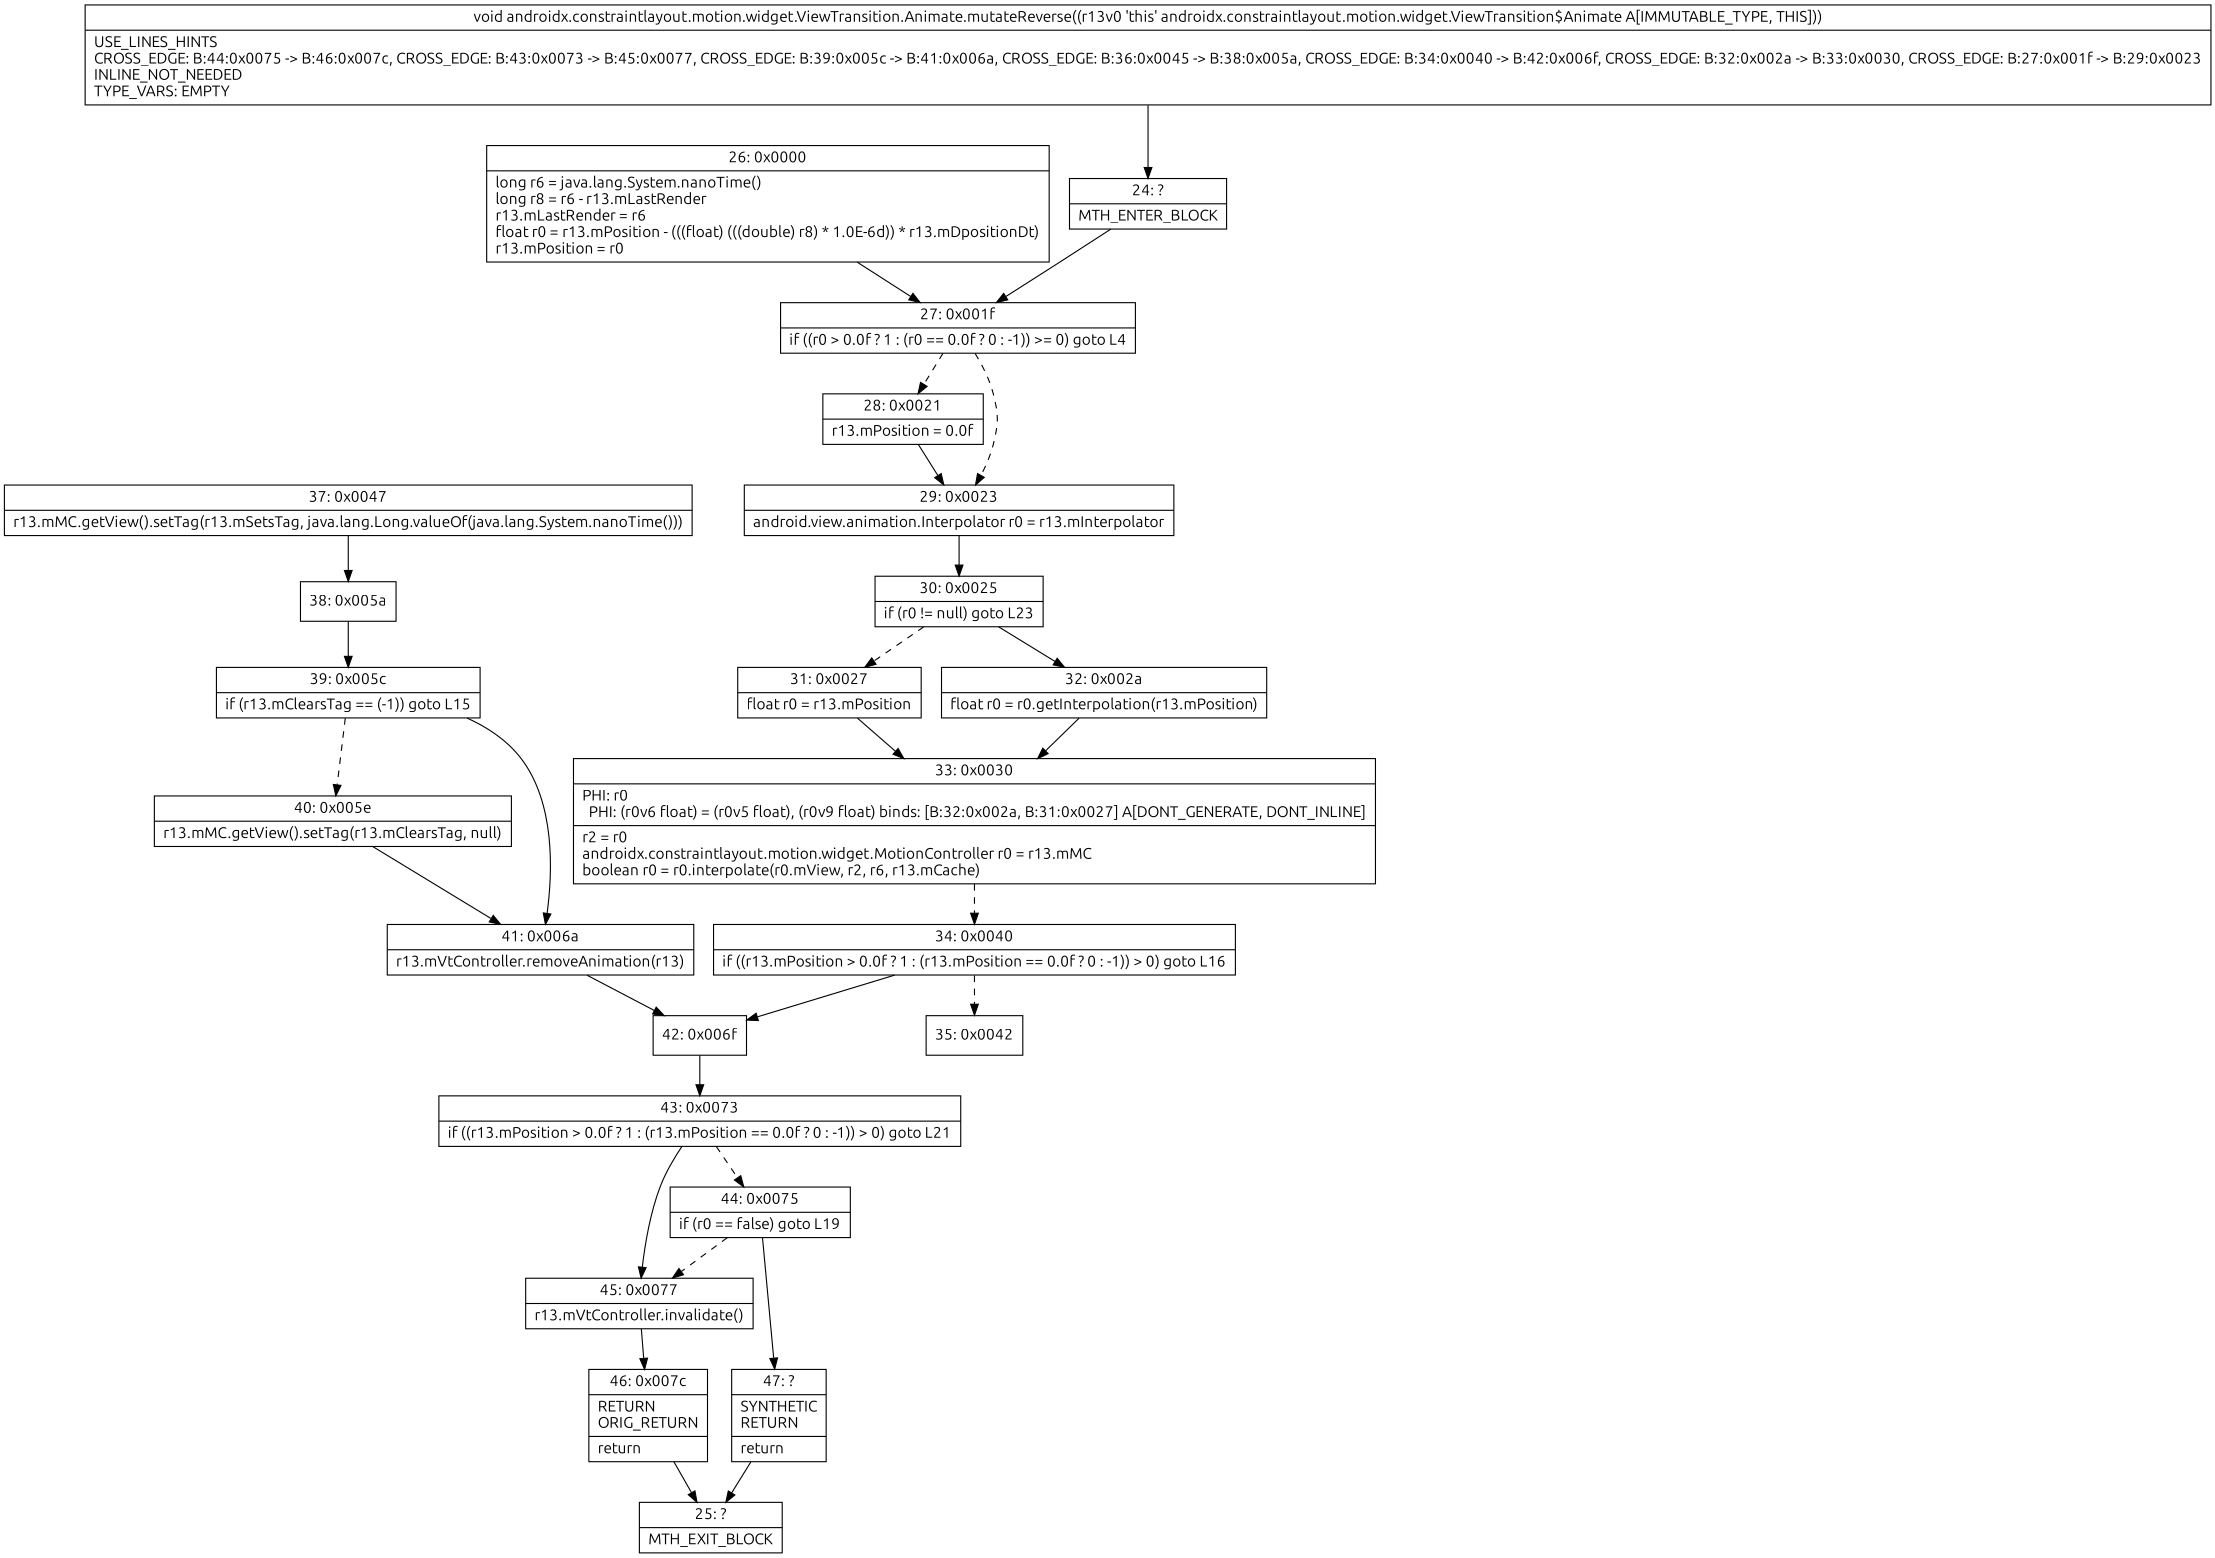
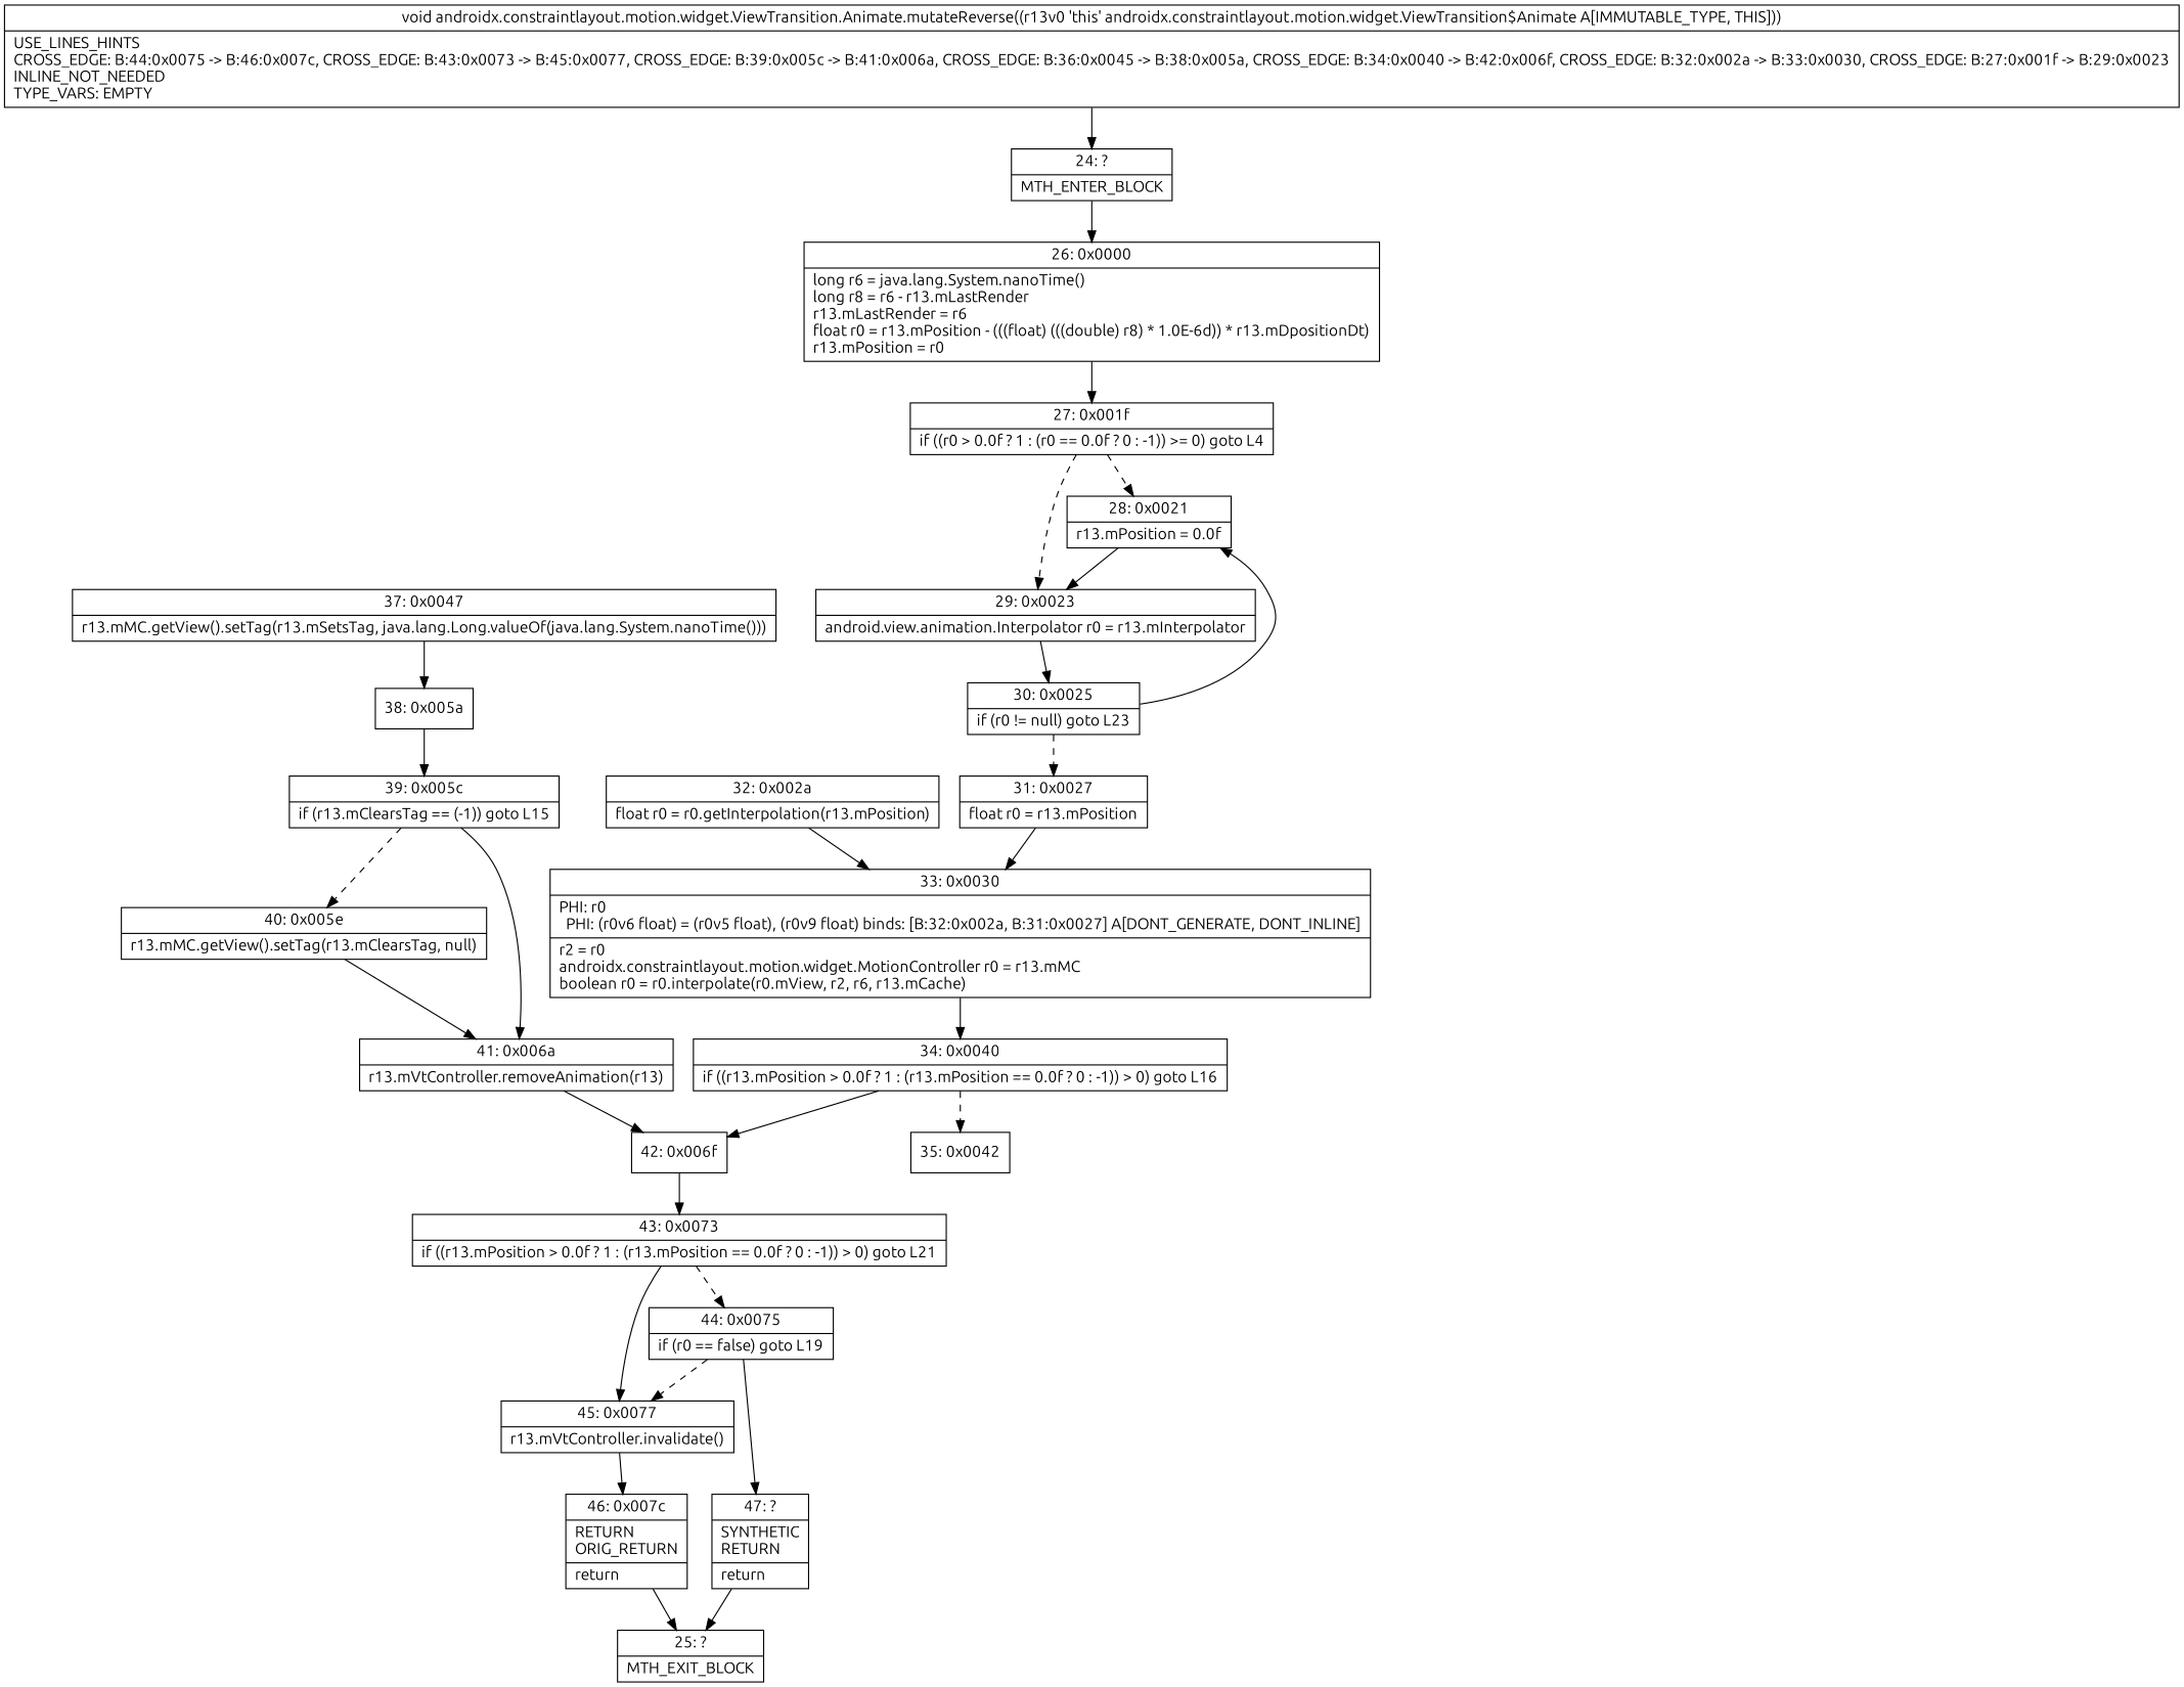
  digraph {
    fontname=Ubuntu
    node [fontname=Ubuntu shape=record]
    edge [fontname=Ubuntu]
    n1 [label="{24\:\ ?|MTH_ENTER_BLOCK\l}"]
    n2 [label="{26\:\ 0x0000|long r6 = java.lang.System.nanoTime()\llong r8 = r6 \- r13.mLastRender\lr13.mLastRender = r6\lfloat r0 = r13.mPosition \- (((float) (((double) r8) * 1.0E\-6d)) * r13.mDpositionDt)\lr13.mPosition = r0\l}"]
    n3 [label="{27\:\ 0x001f|if ((r0 \> 0.0f ? 1 : (r0 == 0.0f ? 0 : \-1)) \>= 0) goto L4\l}"]
    n4 [label="{28\:\ 0x0021|r13.mPosition = 0.0f\l}"]
    n5 [label="{29\:\ 0x0023|android.view.animation.Interpolator r0 = r13.mInterpolator\l}"]
    n6 [label="{30\:\ 0x0025|if (r0 != null) goto L23\l}"]
    n7 [label="{31\:\ 0x0027|float r0 = r13.mPosition\l}"]
    n8 [label="{32\:\ 0x002a|float r0 = r0.getInterpolation(r13.mPosition)\l}"]
    n9 [label="{33\:\ 0x0030|PHI: r0 \l  PHI: (r0v6 float) = (r0v5 float), (r0v9 float) binds: [B:32:0x002a, B:31:0x0027] A[DONT_GENERATE, DONT_INLINE]\l|r2 = r0\landroidx.constraintlayout.motion.widget.MotionController r0 = r13.mMC\lboolean r0 = r0.interpolate(r0.mView, r2, r6, r13.mCache)\l}"]
    n10 [label="{34\:\ 0x0040|if ((r13.mPosition \> 0.0f ? 1 : (r13.mPosition == 0.0f ? 0 : \-1)) \> 0) goto L16\l}"]
    n11 [label="{35\:\ 0x0042}"]
    n12 [label="{42\:\ 0x006f}"]
    n13 [label="{43\:\ 0x0073|if ((r13.mPosition \> 0.0f ? 1 : (r13.mPosition == 0.0f ? 0 : \-1)) \> 0) goto L21\l}"]
    n14 [label="{37\:\ 0x0047|r13.mMC.getView().setTag(r13.mSetsTag, java.lang.Long.valueOf(java.lang.System.nanoTime()))\l}"]
    n15 [label="{38\:\ 0x005a}"]
    n16 [label="{39\:\ 0x005c|if (r13.mClearsTag == (\-1)) goto L15\l}"]
    n17 [label="{40\:\ 0x005e|r13.mMC.getView().setTag(r13.mClearsTag, null)\l}"]
    n18 [label="{41\:\ 0x006a|r13.mVtController.removeAnimation(r13)\l}"]
    n19 [label="{44\:\ 0x0075|if (r0 == false) goto L19\l}"]
    n20 [label="{45\:\ 0x0077|r13.mVtController.invalidate()\l}"]
    n21 [label="{47\:\ ?|SYNTHETIC\lRETURN\l|return\l}"]
    n22 [label="{46\:\ 0x007c|RETURN\lORIG_RETURN\l|return\l}"]
    n23 [label="{25\:\ ?|MTH_EXIT_BLOCK\l}"]
    n24 [label="{void androidx.constraintlayout.motion.widget.ViewTransition.Animate.mutateReverse((r13v0 'this' androidx.constraintlayout.motion.widget.ViewTransition$Animate A[IMMUTABLE_TYPE, THIS]))  | USE_LINES_HINTS\lCROSS_EDGE: B:44:0x0075 \-\> B:46:0x007c, CROSS_EDGE: B:43:0x0073 \-\> B:45:0x0077, CROSS_EDGE: B:39:0x005c \-\> B:41:0x006a, CROSS_EDGE: B:36:0x0045 \-\> B:38:0x005a, CROSS_EDGE: B:34:0x0040 \-\> B:42:0x006f, CROSS_EDGE: B:32:0x002a \-\> B:33:0x0030, CROSS_EDGE: B:27:0x001f \-\> B:29:0x0023\lINLINE_NOT_NEEDED\lTYPE_VARS: EMPTY\l}"]
-   n1 -> n3
+   n1 -> n2
    n2 -> n3
    n3 -> n4 [style=dashed]
    n3 -> n5 [style=dashed]
    n4 -> n5
    n5 -> n6
    n6 -> n7 [style=dashed]
-   n6 -> n8
+   n6 -> n4
    n7 -> n9
    n8 -> n9
-   n9 -> n10 [style=dashed]
+   n9 -> n10
    n10 -> n11 [style=dashed]
    n10 -> n12
    n12 -> n13
    n13 -> n19 [style=dashed]
    n13 -> n20
    n14 -> n15
    n15 -> n16
    n16 -> n17 [style=dashed]
    n16 -> n18
    n17 -> n18
    n18 -> n12
    n19 -> n20 [style=dashed]
    n19 -> n21
    n20 -> n22
    n21 -> n23
    n22 -> n23
    n24 -> n1
  }
